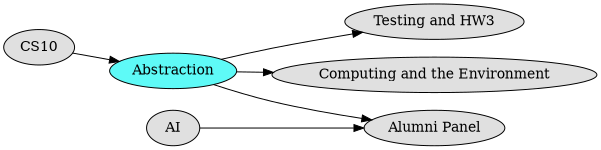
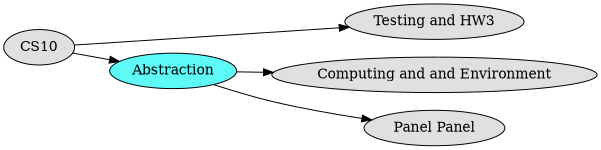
  digraph {
    rankdir=LR
    node [fillcolor="#e0e0e0" shape=ellipse style=filled]
    n1 [label=CS10]
    n2 [fillcolor="#5efaf7" label=Abstraction]
    n3 [label="Testing and HW3"]
-   n4 [label="Computing and the Environment"]
-   n5 [label="Alumni Panel"]
-   n6 [label=AI]
+   n4 [label="Computing and and Environment"]
+   n5 [label="Panel Panel"]
    n1 -> n2
-   n2 -> n3
+   n1 -> n3
    n2 -> n4
    n2 -> n5
-   n6 -> n5
  }
